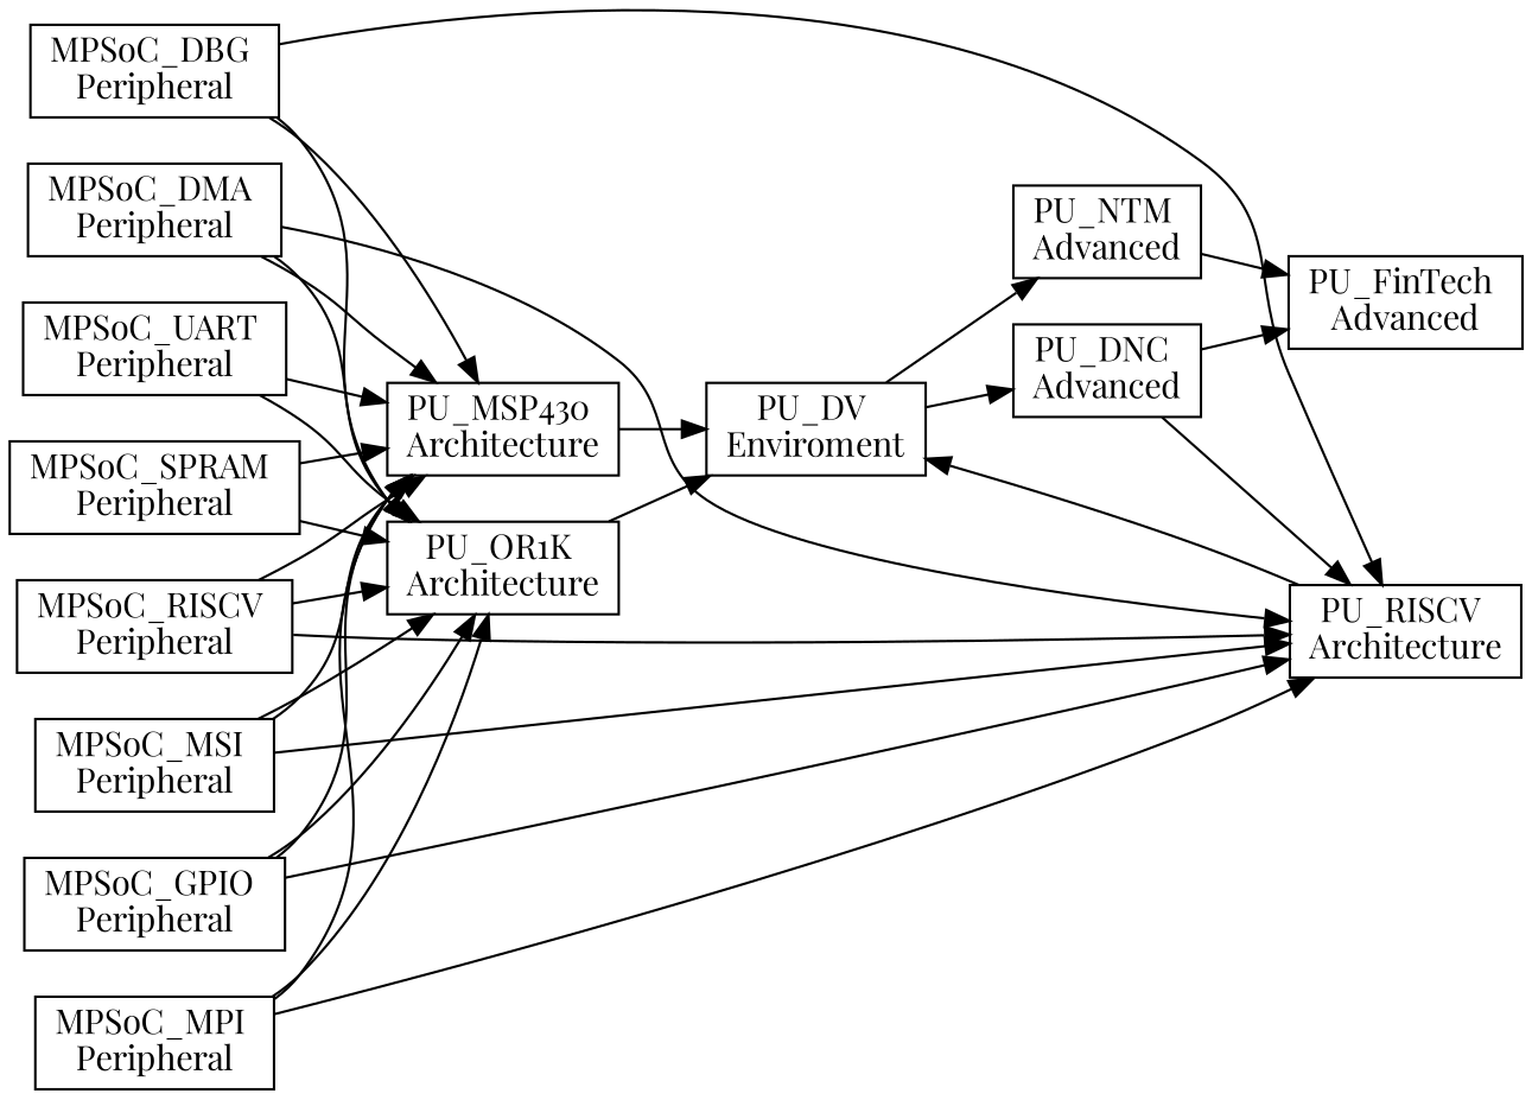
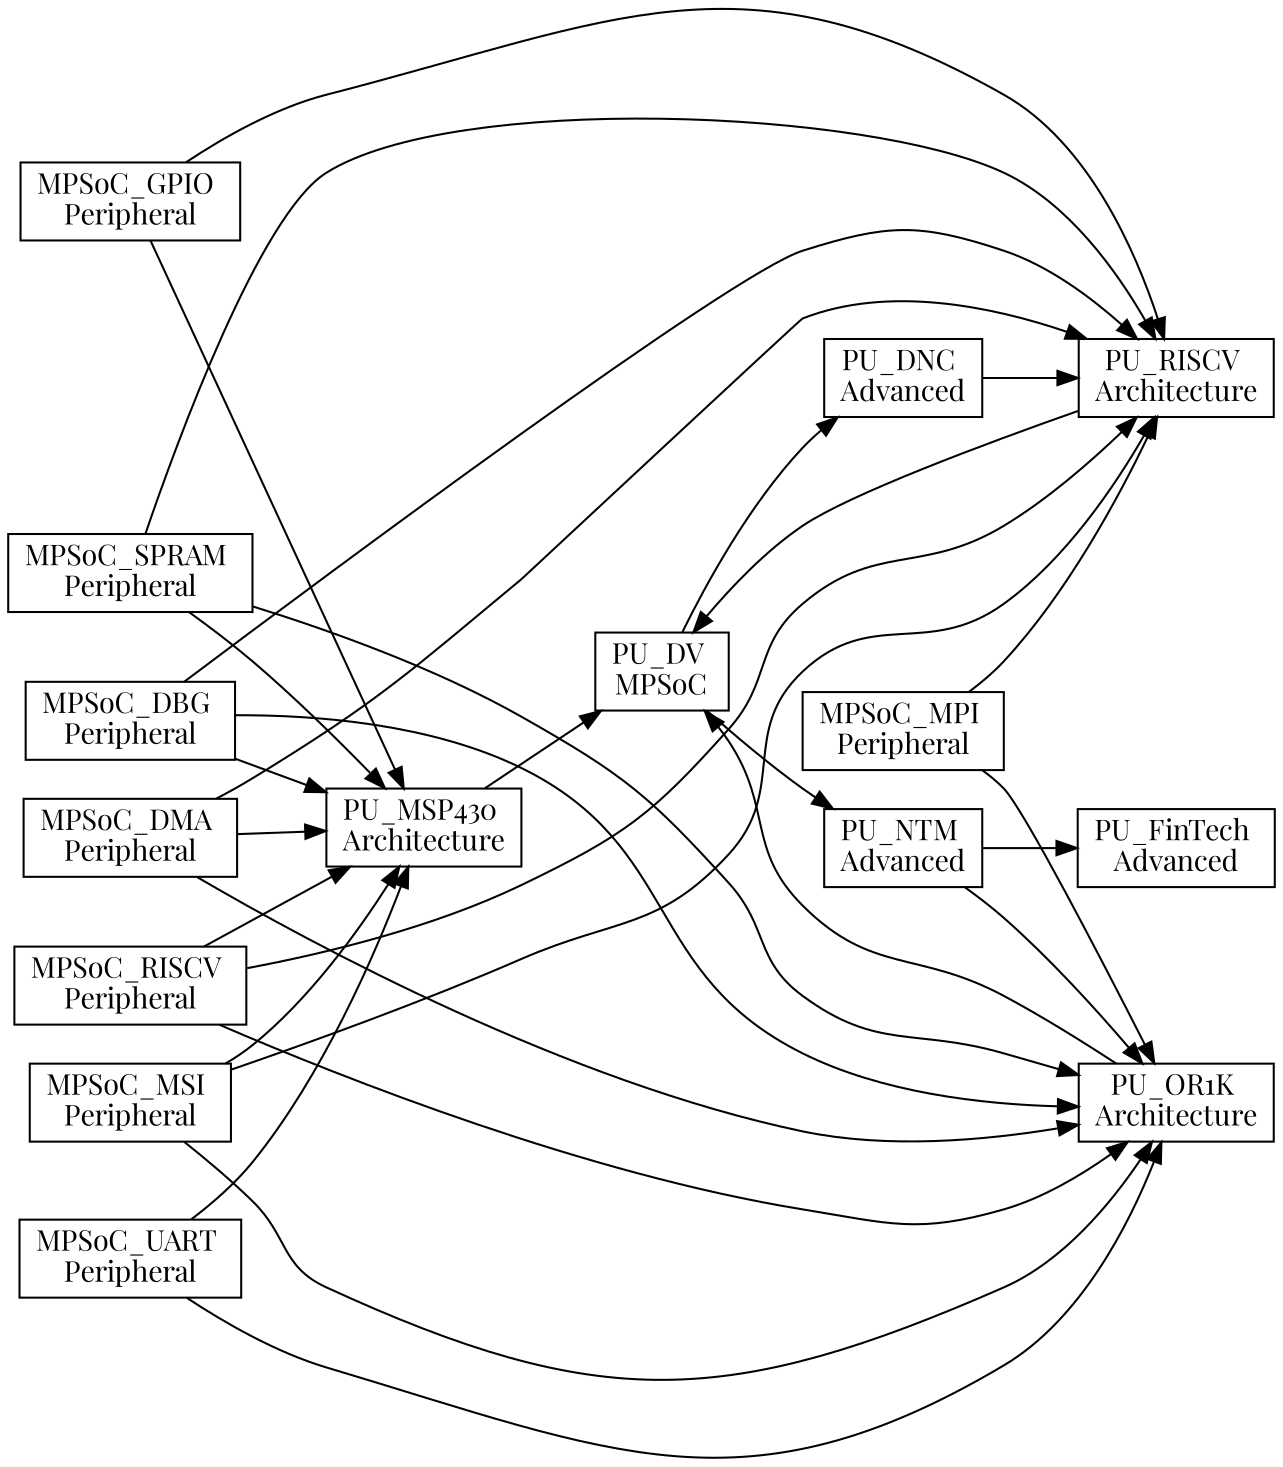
  digraph {
    fontname="Playfair Display"
    rankdir=LR
    node [fontname="Playfair Display" shape=record]
    edge [fontname="Playfair Display"]
    n1 [label="MPSoC_DBG \nPeripheral"]
    n2 [label="PU_MSP430 \nArchitecture"]
    n3 [label="PU_OR1K \nArchitecture"]
    n4 [label="PU_RISCV \nArchitecture"]
-   n5 [label="PU_DV \nEnviroment"]
+   n5 [label="PU_DV \nMPSoC"]
    n6 [label="MPSoC_DMA \nPeripheral"]
    n7 [label="MPSoC_GPIO \nPeripheral"]
    n8 [label="MPSoC_MPI \nPeripheral"]
    n9 [label="MPSoC_RISCV \nPeripheral"]
    n10 [label="MPSoC_MSI \nPeripheral"]
    n11 [label="MPSoC_SPRAM \nPeripheral"]
    n12 [label="MPSoC_UART \nPeripheral"]
    n13 [label="PU_NTM \nAdvanced"]
    n14 [label="PU_DNC \nAdvanced"]
    n15 [label="PU_FinTech \nAdvanced"]
    n1 -> n2
    n1 -> n3
    n1 -> n4
    n2 -> n5
    n3 -> n5
    n4 -> n5
    n5 -> n13
    n5 -> n14
    n6 -> n2
    n6 -> n3
    n6 -> n4
    n7 -> n2
-   n7 -> n3
+   n13 -> n3
    n7 -> n4
-   n8 -> n2
    n8 -> n3
    n8 -> n4
    n9 -> n2
    n9 -> n3
    n9 -> n4
    n10 -> n2
    n10 -> n3
    n10 -> n4
    n11 -> n2
    n11 -> n3
+   n11 -> n4
    n12 -> n2
    n12 -> n3
    n13 -> n15
    n14 -> n4
-   n14 -> n15
  }
